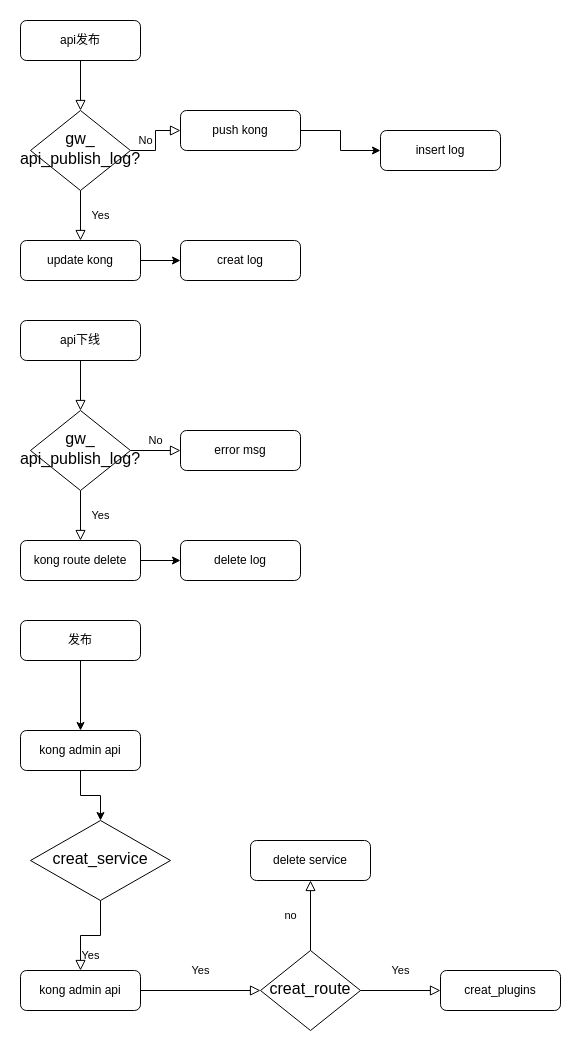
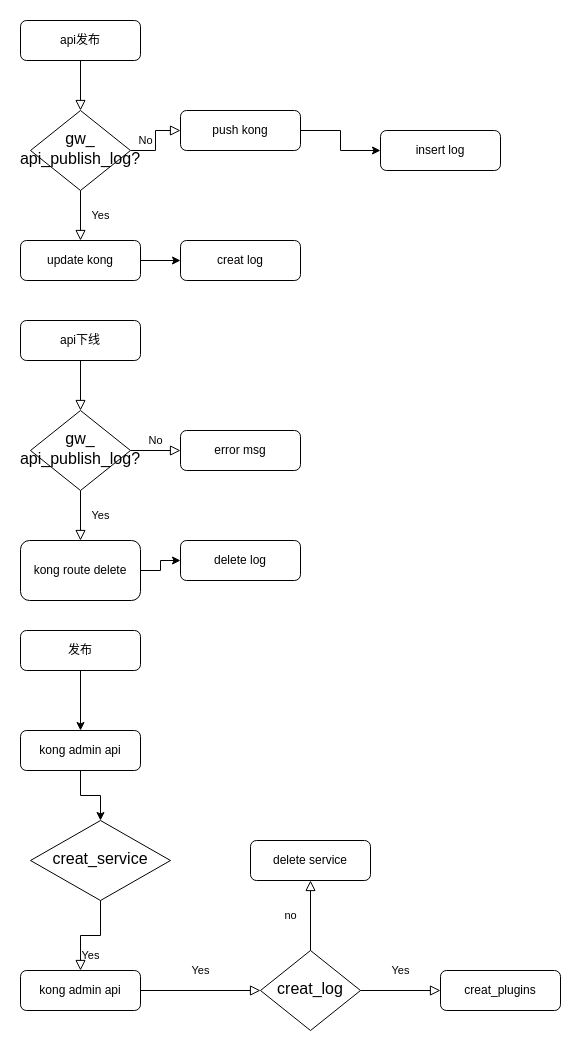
  <mxCell id="0" />
  <mxCell id="1" parent="0" />
  <mxCell id="2" value="" style="rounded=0;html=1;jettySize=auto;orthogonalLoop=1;fontSize=11;endArrow=block;endFill=0;endSize=8;strokeWidth=1;shadow=0;labelBackgroundColor=none;edgeStyle=orthogonalEdgeStyle;" parent="1" source="3" target="6" edge="1"><mxGeometry relative="1" as="geometry" /></mxCell>
  <mxCell id="3" value="api发布" style="rounded=1;whiteSpace=wrap;html=1;fontSize=12;glass=0;strokeWidth=1;shadow=0;" parent="1" vertex="1"><mxGeometry x="20" y="20" width="120" height="40" as="geometry" /></mxCell>
  <mxCell id="4" value="Yes" style="rounded=0;html=1;jettySize=auto;orthogonalLoop=1;fontSize=11;endArrow=block;endFill=0;endSize=8;strokeWidth=1;shadow=0;labelBackgroundColor=none;edgeStyle=orthogonalEdgeStyle;entryX=0.5;entryY=0;entryDx=0;entryDy=0;" parent="1" source="6" target="11" edge="1"><mxGeometry y="20" relative="1" as="geometry"><mxPoint as="offset" /><mxPoint x="80" y="230" as="targetPoint" /></mxGeometry></mxCell>
  <mxCell id="5" value="No" style="edgeStyle=orthogonalEdgeStyle;rounded=0;html=1;jettySize=auto;orthogonalLoop=1;fontSize=11;endArrow=block;endFill=0;endSize=8;strokeWidth=1;shadow=0;labelBackgroundColor=none;" parent="1" source="6" target="8" edge="1"><mxGeometry y="10" relative="1" as="geometry"><mxPoint as="offset" /></mxGeometry></mxCell>
  <mxCell id="6" value="&lt;p class=&quot;MsoNormal&quot;&gt;&lt;span style=&quot;font-size: 12pt&quot;&gt;gw_ api_publish_log?&lt;/span&gt;&lt;/p&gt;" style="rhombus;whiteSpace=wrap;html=1;shadow=0;fontFamily=Helvetica;fontSize=12;align=center;strokeWidth=1;spacing=6;spacingTop=-4;" parent="1" vertex="1"><mxGeometry x="30" y="110" width="100" height="80" as="geometry" /></mxCell>
  <mxCell id="7" value="" style="edgeStyle=orthogonalEdgeStyle;rounded=0;orthogonalLoop=1;jettySize=auto;html=1;" parent="1" source="8" target="9" edge="1"><mxGeometry relative="1" as="geometry" /></mxCell>
  <mxCell id="8" value="push kong" style="rounded=1;whiteSpace=wrap;html=1;fontSize=12;glass=0;strokeWidth=1;shadow=0;" parent="1" vertex="1"><mxGeometry x="180" y="110" width="120" height="40" as="geometry" /></mxCell>
  <mxCell id="9" value="insert log" style="rounded=1;whiteSpace=wrap;html=1;fontSize=12;glass=0;strokeWidth=1;shadow=0;" parent="1" vertex="1"><mxGeometry x="380" y="130" width="120" height="40" as="geometry" /></mxCell>
  <mxCell id="10" value="" style="edgeStyle=orthogonalEdgeStyle;rounded=0;orthogonalLoop=1;jettySize=auto;html=1;" parent="1" source="11" target="12" edge="1"><mxGeometry relative="1" as="geometry" /></mxCell>
  <mxCell id="11" value="update kong" style="rounded=1;whiteSpace=wrap;html=1;fontSize=12;glass=0;strokeWidth=1;shadow=0;" parent="1" vertex="1"><mxGeometry x="20" y="240" width="120" height="40" as="geometry" /></mxCell>
  <mxCell id="12" value="creat log" style="rounded=1;whiteSpace=wrap;html=1;fontSize=12;glass=0;strokeWidth=1;shadow=0;" parent="1" vertex="1"><mxGeometry x="180" y="240" width="120" height="40" as="geometry" /></mxCell>
  <mxCell id="13" value="" style="rounded=0;html=1;jettySize=auto;orthogonalLoop=1;fontSize=11;endArrow=block;endFill=0;endSize=8;strokeWidth=1;shadow=0;labelBackgroundColor=none;edgeStyle=orthogonalEdgeStyle;" parent="1" source="14" target="17" edge="1"><mxGeometry relative="1" as="geometry" /></mxCell>
  <mxCell id="14" value="api下线" style="rounded=1;whiteSpace=wrap;html=1;fontSize=12;glass=0;strokeWidth=1;shadow=0;" parent="1" vertex="1"><mxGeometry x="20" y="320" width="120" height="40" as="geometry" /></mxCell>
  <mxCell id="15" value="Yes" style="rounded=0;html=1;jettySize=auto;orthogonalLoop=1;fontSize=11;endArrow=block;endFill=0;endSize=8;strokeWidth=1;shadow=0;labelBackgroundColor=none;edgeStyle=orthogonalEdgeStyle;entryX=0.5;entryY=0;entryDx=0;entryDy=0;" parent="1" source="17" target="20" edge="1"><mxGeometry y="20" relative="1" as="geometry"><mxPoint as="offset" /><mxPoint x="80" y="530" as="targetPoint" /></mxGeometry></mxCell>
  <mxCell id="16" value="No" style="edgeStyle=orthogonalEdgeStyle;rounded=0;html=1;jettySize=auto;orthogonalLoop=1;fontSize=11;endArrow=block;endFill=0;endSize=8;strokeWidth=1;shadow=0;labelBackgroundColor=none;" parent="1" source="17" target="18" edge="1"><mxGeometry y="10" relative="1" as="geometry"><mxPoint as="offset" /></mxGeometry></mxCell>
  <mxCell id="17" value="&lt;p class=&quot;MsoNormal&quot;&gt;&lt;span style=&quot;font-size: 12pt&quot;&gt;gw_ api_publish_log?&lt;/span&gt;&lt;/p&gt;" style="rhombus;whiteSpace=wrap;html=1;shadow=0;fontFamily=Helvetica;fontSize=12;align=center;strokeWidth=1;spacing=6;spacingTop=-4;" parent="1" vertex="1"><mxGeometry x="30" y="410" width="100" height="80" as="geometry" /></mxCell>
  <mxCell id="18" value="error msg" style="rounded=1;whiteSpace=wrap;html=1;fontSize=12;glass=0;strokeWidth=1;shadow=0;" parent="1" vertex="1"><mxGeometry x="180" y="430" width="120" height="40" as="geometry" /></mxCell>
  <mxCell id="19" value="" style="edgeStyle=orthogonalEdgeStyle;rounded=0;orthogonalLoop=1;jettySize=auto;html=1;" parent="1" source="20" target="21" edge="1"><mxGeometry relative="1" as="geometry" /></mxCell>
- <mxCell id="20" value="kong route delete" style="rounded=1;whiteSpace=wrap;html=1;fontSize=12;glass=0;strokeWidth=1;shadow=0;" parent="1" vertex="1"><mxGeometry x="20" y="540" width="120" height="40" as="geometry" /></mxCell>
+ <mxCell id="20" value="kong route delete" style="rounded=1;whiteSpace=wrap;html=1;fontSize=12;glass=0;strokeWidth=1;shadow=0;" parent="1" vertex="1"><mxGeometry x="20" y="540" width="120" height="60" as="geometry" /></mxCell>
  <mxCell id="21" value="delete log" style="rounded=1;whiteSpace=wrap;html=1;fontSize=12;glass=0;strokeWidth=1;shadow=0;" parent="1" vertex="1"><mxGeometry x="180" y="540" width="120" height="40" as="geometry" /></mxCell>
  <mxCell id="22" value="" style="edgeStyle=orthogonalEdgeStyle;rounded=0;orthogonalLoop=1;jettySize=auto;html=1;" edge="1" parent="1" source="23" target="26"><mxGeometry relative="1" as="geometry" /></mxCell>
- <mxCell id="23" value="发布" style="rounded=1;whiteSpace=wrap;html=1;fontSize=12;glass=0;strokeWidth=1;shadow=0;" vertex="1" parent="1"><mxGeometry x="20" y="620" width="120" height="40" as="geometry" /></mxCell>
+ <mxCell id="23" value="发布" style="rounded=1;whiteSpace=wrap;html=1;fontSize=12;glass=0;strokeWidth=1;shadow=0;" vertex="1" parent="1"><mxGeometry x="20" y="630" width="120" height="40" as="geometry" /></mxCell>
  <mxCell id="24" value="&lt;p class=&quot;MsoNormal&quot;&gt;&lt;span style=&quot;font-size: 16px&quot;&gt;creat_service&lt;/span&gt;&lt;/p&gt;" style="rhombus;whiteSpace=wrap;html=1;shadow=0;fontFamily=Helvetica;fontSize=12;align=center;strokeWidth=1;spacing=6;spacingTop=-4;" vertex="1" parent="1"><mxGeometry x="30" y="820" width="140" height="80" as="geometry" /></mxCell>
  <mxCell id="25" value="" style="edgeStyle=orthogonalEdgeStyle;rounded=0;orthogonalLoop=1;jettySize=auto;html=1;" edge="1" parent="1" source="26" target="24"><mxGeometry relative="1" as="geometry" /></mxCell>
  <mxCell id="26" value="kong admin api" style="rounded=1;whiteSpace=wrap;html=1;fontSize=12;glass=0;strokeWidth=1;shadow=0;" vertex="1" parent="1"><mxGeometry x="20" y="730" width="120" height="40" as="geometry" /></mxCell>
  <mxCell id="27" value="kong admin api&lt;br&gt;" style="rounded=1;whiteSpace=wrap;html=1;fontSize=12;glass=0;strokeWidth=1;shadow=0;" vertex="1" parent="1"><mxGeometry x="20" y="970" width="120" height="40" as="geometry" /></mxCell>
  <mxCell id="28" value="Yes" style="rounded=0;html=1;jettySize=auto;orthogonalLoop=1;fontSize=11;endArrow=block;endFill=0;endSize=8;strokeWidth=1;shadow=0;labelBackgroundColor=none;edgeStyle=orthogonalEdgeStyle;entryX=0.5;entryY=0;entryDx=0;entryDy=0;exitX=0.5;exitY=1;exitDx=0;exitDy=0;" edge="1" parent="1" source="24" target="27"><mxGeometry y="20" relative="1" as="geometry"><mxPoint as="offset" /><mxPoint x="90" y="550" as="targetPoint" /><mxPoint x="90" y="500" as="sourcePoint" /></mxGeometry></mxCell>
- <mxCell id="29" value="&lt;p class=&quot;MsoNormal&quot;&gt;&lt;span style=&quot;font-size: 16px&quot;&gt;creat_route&lt;/span&gt;&lt;/p&gt;" style="rhombus;whiteSpace=wrap;html=1;shadow=0;fontFamily=Helvetica;fontSize=12;align=center;strokeWidth=1;spacing=6;spacingTop=-4;" vertex="1" parent="1"><mxGeometry x="260" y="950" width="100" height="80" as="geometry" /></mxCell>
+ <mxCell id="29" value="&lt;p class=&quot;MsoNormal&quot;&gt;&lt;span style=&quot;font-size: 16px&quot;&gt;creat_log&lt;/span&gt;&lt;/p&gt;" style="rhombus;whiteSpace=wrap;html=1;shadow=0;fontFamily=Helvetica;fontSize=12;align=center;strokeWidth=1;spacing=6;spacingTop=-4;" vertex="1" parent="1"><mxGeometry x="260" y="950" width="100" height="80" as="geometry" /></mxCell>
  <mxCell id="30" value="Yes" style="rounded=0;html=1;jettySize=auto;orthogonalLoop=1;fontSize=11;endArrow=block;endFill=0;endSize=8;strokeWidth=1;shadow=0;labelBackgroundColor=none;edgeStyle=orthogonalEdgeStyle;entryX=0;entryY=0.5;entryDx=0;entryDy=0;exitX=1;exitY=0.5;exitDx=0;exitDy=0;" edge="1" parent="1" source="27" target="29"><mxGeometry y="20" relative="1" as="geometry"><mxPoint as="offset" /><mxPoint x="90" y="980" as="targetPoint" /><mxPoint x="90" y="910" as="sourcePoint" /></mxGeometry></mxCell>
  <mxCell id="31" value="no" style="rounded=0;html=1;jettySize=auto;orthogonalLoop=1;fontSize=11;endArrow=block;endFill=0;endSize=8;strokeWidth=1;shadow=0;labelBackgroundColor=none;edgeStyle=orthogonalEdgeStyle;exitX=0.5;exitY=0;exitDx=0;exitDy=0;entryX=0.5;entryY=1;entryDx=0;entryDy=0;" edge="1" parent="1" source="29" target="32"><mxGeometry y="20" relative="1" as="geometry"><mxPoint as="offset" /><mxPoint x="310" y="880" as="targetPoint" /><mxPoint x="270" y="900" as="sourcePoint" /></mxGeometry></mxCell>
  <mxCell id="32" value="delete service" style="rounded=1;whiteSpace=wrap;html=1;fontSize=12;glass=0;strokeWidth=1;shadow=0;" vertex="1" parent="1"><mxGeometry x="250" y="840" width="120" height="40" as="geometry" /></mxCell>
  <mxCell id="33" value="creat_plugins" style="rounded=1;whiteSpace=wrap;html=1;fontSize=12;glass=0;strokeWidth=1;shadow=0;" vertex="1" parent="1"><mxGeometry x="440" y="970" width="120" height="40" as="geometry" /></mxCell>
  <mxCell id="34" value="Yes" style="rounded=0;html=1;jettySize=auto;orthogonalLoop=1;fontSize=11;endArrow=block;endFill=0;endSize=8;strokeWidth=1;shadow=0;labelBackgroundColor=none;edgeStyle=orthogonalEdgeStyle;entryX=0;entryY=0.5;entryDx=0;entryDy=0;exitX=1;exitY=0.5;exitDx=0;exitDy=0;" edge="1" parent="1" source="29" target="33"><mxGeometry y="20" relative="1" as="geometry"><mxPoint as="offset" /><mxPoint x="270" y="1000" as="targetPoint" /><mxPoint x="150" y="1000" as="sourcePoint" /></mxGeometry></mxCell>
